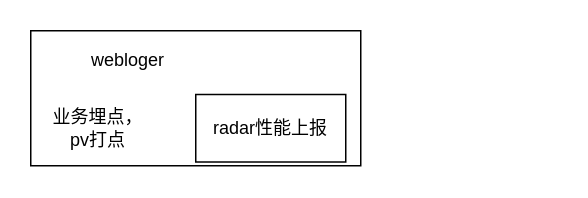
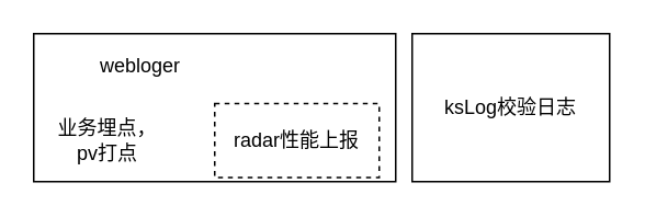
  <mxCell id="0" />
  <mxCell id="1" parent="0" />
  <mxCell id="2" value="" style="rounded=0;whiteSpace=wrap;html=1;" vertex="1" parent="1"><mxGeometry x="20" y="20" width="220" height="90" as="geometry" /></mxCell>
  <mxCell id="3" value="webloger" style="text;html=1;strokeColor=none;fillColor=none;align=center;verticalAlign=middle;whiteSpace=wrap;rounded=0;" vertex="1" parent="1"><mxGeometry x="50" y="30" width="70" height="20" as="geometry" /></mxCell>
  <mxCell id="4" value="业务埋点，pv打点" style="text;html=1;strokeColor=none;fillColor=none;align=center;verticalAlign=middle;whiteSpace=wrap;rounded=0;" vertex="1" parent="1"><mxGeometry x="30" y="80" width="70" height="10" as="geometry" /></mxCell>
- <mxCell id="5" value="radar性能上报" style="rounded=0;whiteSpace=wrap;html=1;" vertex="1" parent="1"><mxGeometry x="130" y="62.5" width="100" height="45" as="geometry" /></mxCell>
+ <mxCell id="5" value="radar性能上报" style="rounded=0;whiteSpace=wrap;html=1;dashed=1;" vertex="1" parent="1"><mxGeometry x="130" y="62.5" width="100" height="45" as="geometry" /></mxCell>
+ <mxCell id="6" value="ksLog校验日志" style="rounded=0;whiteSpace=wrap;html=1;" vertex="1" parent="1"><mxGeometry x="250" y="20" width="120" height="90" as="geometry" /></mxCell>
